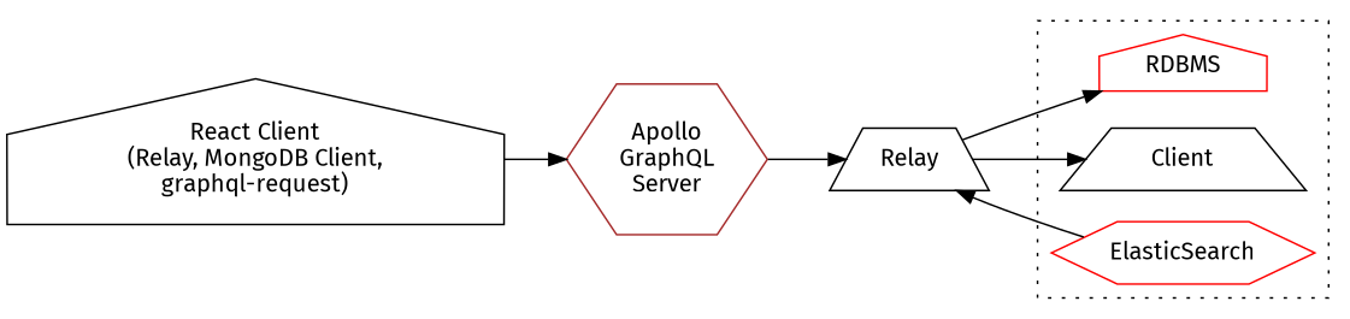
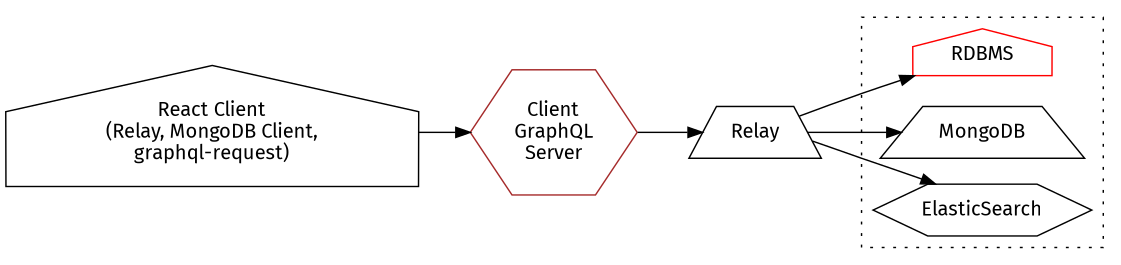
  digraph {
    fontname="Fira Sans"
    rankdir=LR
    node [color=black fontname="Fira Sans" shape=house]
    edge [fontname="Fira Sans"]
    n1 [color=red label=RDBMS]
-   n2 [label=Client shape=trapezium]
-   n3 [color=red label=ElasticSearch shape=hexagon]
+   n2 [label=MongoDB shape=trapezium]
+   n3 [label=ElasticSearch shape=hexagon]
    n4 [label="React Client\n(Relay, MongoDB Client,\ngraphql-request)"]
-   n5 [color=brown label="Apollo\nGraphQL\nServer" shape=hexagon]
+   n5 [color=brown label="Client\nGraphQL\nServer" shape=hexagon]
    n6 [label=Relay shape=trapezium]
    subgraph cluster_1 {
      style=dotted
      n1
      n2
      n3
    }
    n4 -> n5
    n5 -> n6
    n6 -> n1
    n6 -> n2
-   n3 -> n6
+   n6 -> n3
  }
